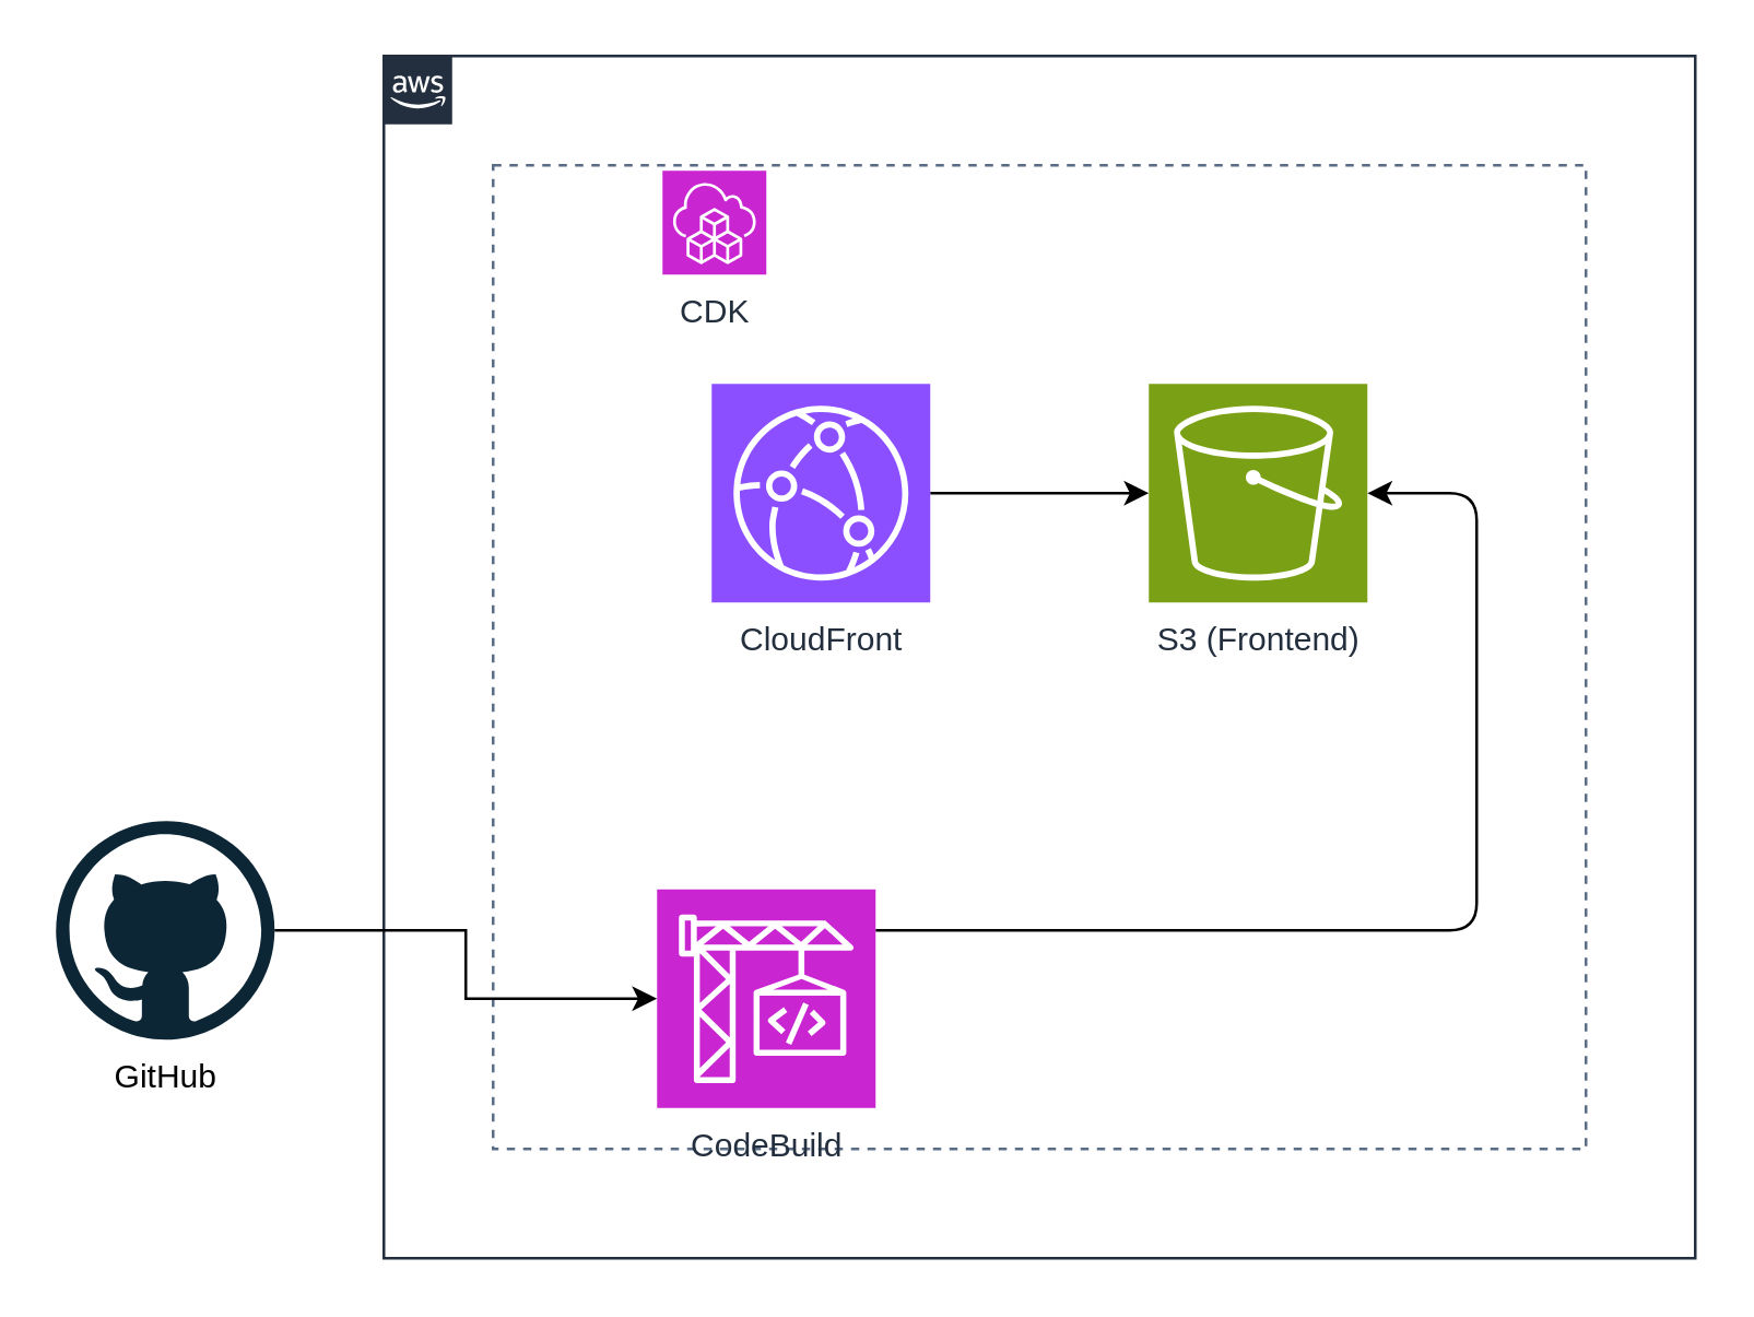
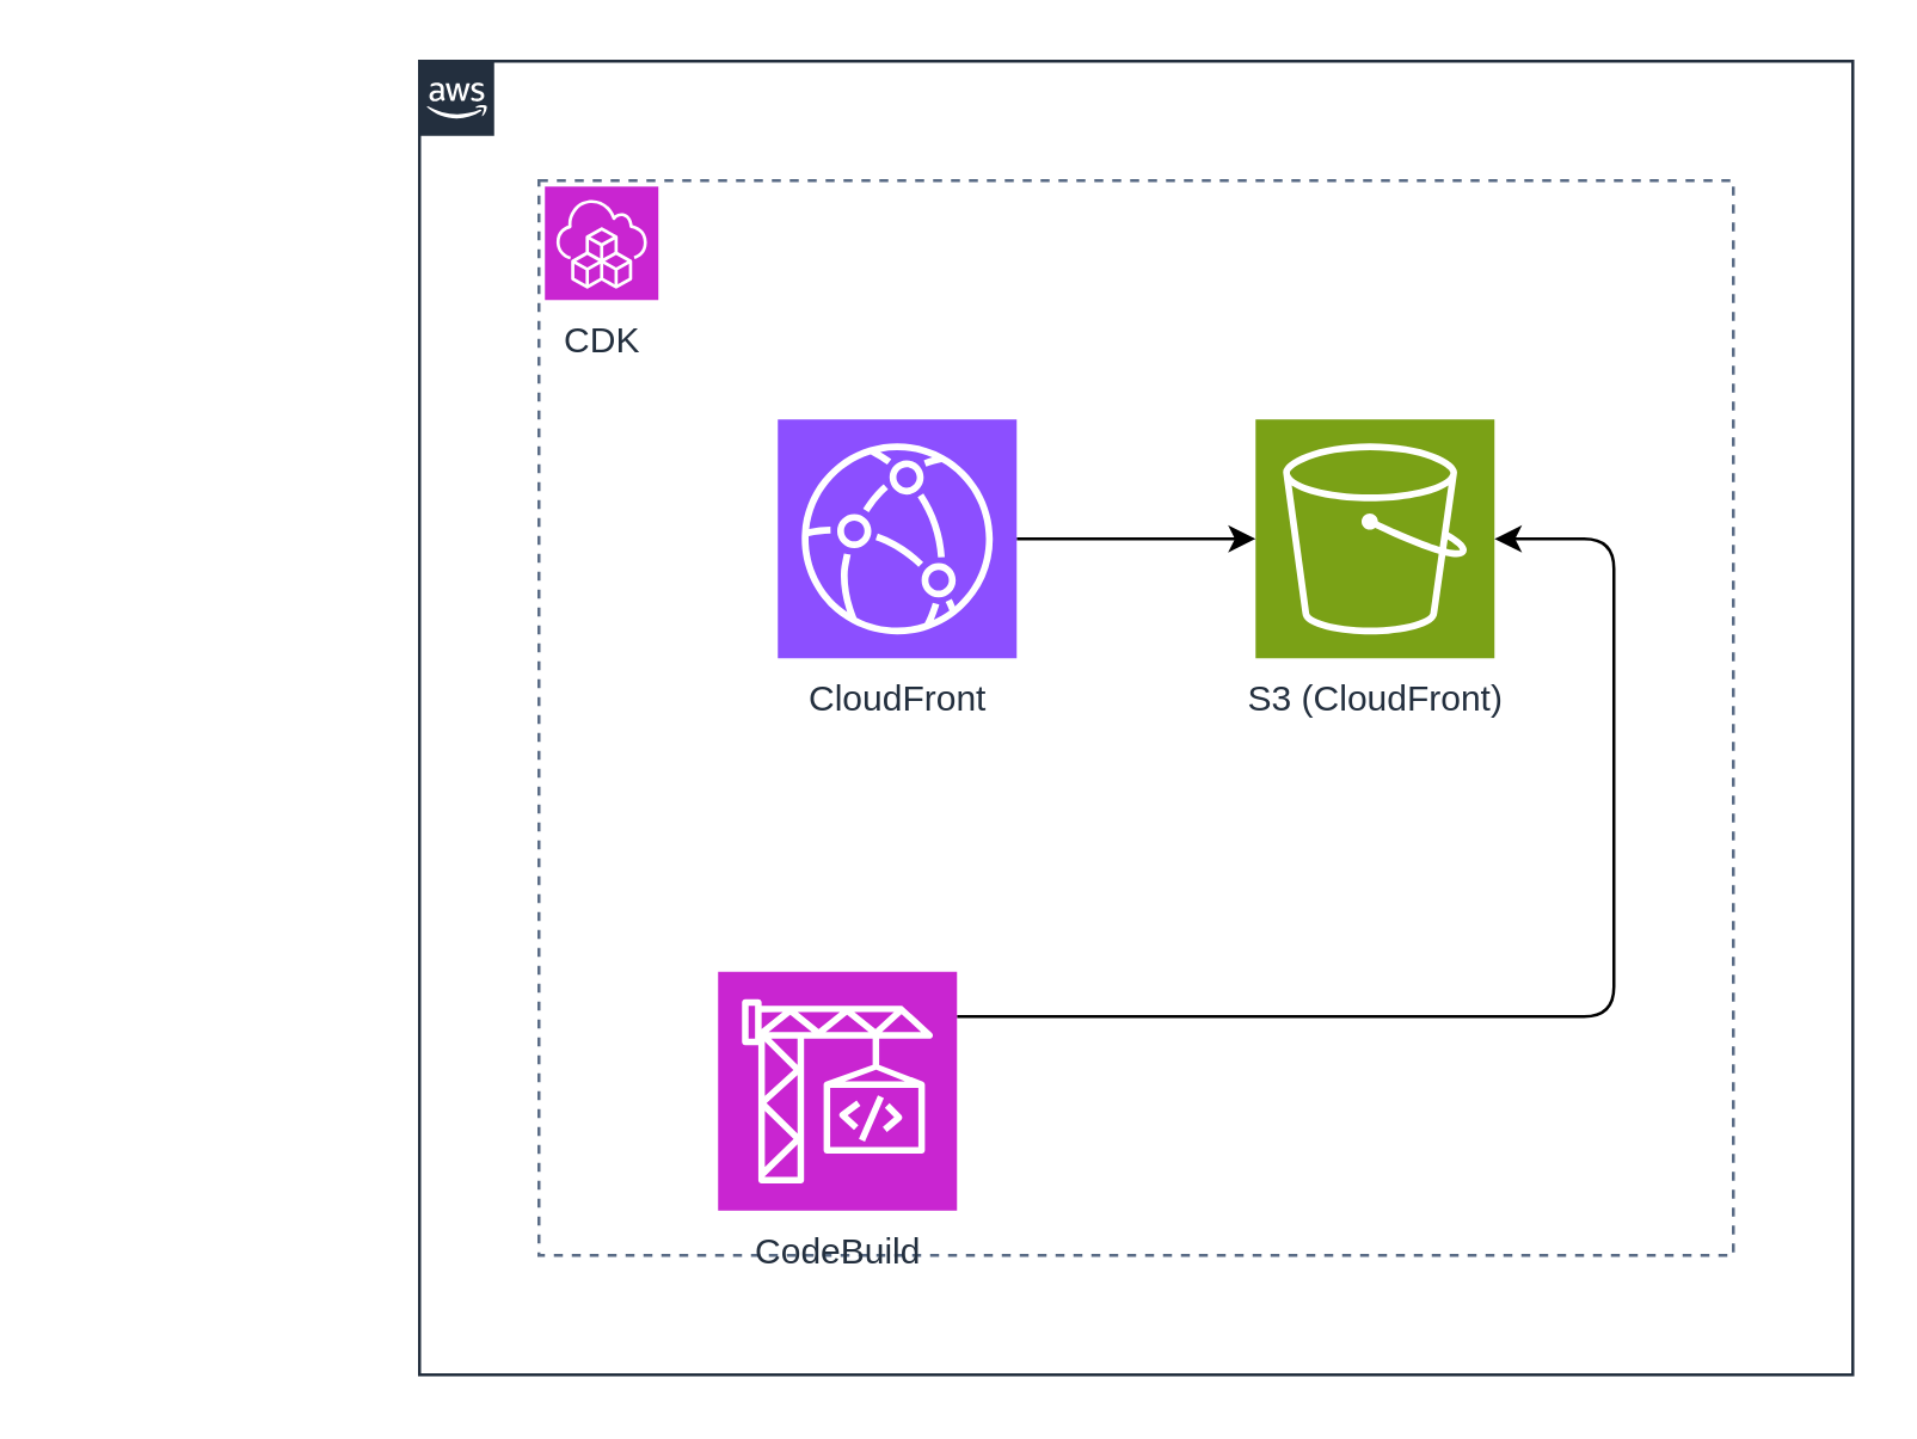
  <mxCell id="0" />
  <mxCell id="1" parent="0" />
  <mxCell id="2" value="" style="points=[[0,0],[0.25,0],[0.5,0],[0.75,0],[1,0],[1,0.25],[1,0.5],[1,0.75],[1,1],[0.75,1],[0.5,1],[0.25,1],[0,1],[0,0.75],[0,0.5],[0,0.25]];outlineConnect=0;gradientColor=none;html=1;whiteSpace=wrap;fontSize=12;fontStyle=0;container=1;pointerEvents=0;collapsible=0;recursiveResize=0;shape=mxgraph.aws4.group;grIcon=mxgraph.aws4.group_aws_cloud_alt;strokeColor=#232F3E;fillColor=none;verticalAlign=top;align=left;spacingLeft=30;fontColor=#232F3E;dashed=0;" vertex="1" parent="1"><mxGeometry x="140" y="20" width="480" height="440" as="geometry" /></mxCell>
  <mxCell id="3" value="" style="fillColor=none;strokeColor=#5A6C86;dashed=1;verticalAlign=top;fontStyle=0;fontColor=#5A6C86;whiteSpace=wrap;html=1;" vertex="1" parent="2"><mxGeometry x="40" y="40" width="400" height="360" as="geometry" /></mxCell>
  <mxCell id="4" style="edgeStyle=orthogonalEdgeStyle;rounded=0;orthogonalLoop=1;jettySize=auto;html=1;" edge="1" parent="2" source="5" target="6"><mxGeometry relative="1" as="geometry" /></mxCell>
  <mxCell id="5" value="CloudFront" style="sketch=0;points=[[0,0,0],[0.25,0,0],[0.5,0,0],[0.75,0,0],[1,0,0],[0,1,0],[0.25,1,0],[0.5,1,0],[0.75,1,0],[1,1,0],[0,0.25,0],[0,0.5,0],[0,0.75,0],[1,0.25,0],[1,0.5,0],[1,0.75,0]];outlineConnect=0;fontColor=#232F3E;fillColor=#8C4FFF;strokeColor=#ffffff;dashed=0;verticalLabelPosition=bottom;verticalAlign=top;align=center;html=1;fontSize=12;fontStyle=0;aspect=fixed;shape=mxgraph.aws4.resourceIcon;resIcon=mxgraph.aws4.cloudfront;" vertex="1" parent="2"><mxGeometry x="120" y="120" width="80" height="80" as="geometry" /></mxCell>
- <mxCell id="6" value="S3 (Frontend)" style="sketch=0;points=[[0,0,0],[0.25,0,0],[0.5,0,0],[0.75,0,0],[1,0,0],[0,1,0],[0.25,1,0],[0.5,1,0],[0.75,1,0],[1,1,0],[0,0.25,0],[0,0.5,0],[0,0.75,0],[1,0.25,0],[1,0.5,0],[1,0.75,0]];outlineConnect=0;fontColor=#232F3E;fillColor=#7AA116;strokeColor=#ffffff;dashed=0;verticalLabelPosition=bottom;verticalAlign=top;align=center;html=1;fontSize=12;fontStyle=0;aspect=fixed;shape=mxgraph.aws4.resourceIcon;resIcon=mxgraph.aws4.s3;" vertex="1" parent="2"><mxGeometry x="280" y="120" width="80" height="80" as="geometry" /></mxCell>
- <mxCell id="7" value="CDK" style="sketch=0;points=[[0,0,0],[0.25,0,0],[0.5,0,0],[0.75,0,0],[1,0,0],[0,1,0],[0.25,1,0],[0.5,1,0],[0.75,1,0],[1,1,0],[0,0.25,0],[0,0.5,0],[0,0.75,0],[1,0.25,0],[1,0.5,0],[1,0.75,0]];outlineConnect=0;fontColor=#232F3E;fillColor=#C925D1;strokeColor=#ffffff;dashed=0;verticalLabelPosition=bottom;verticalAlign=top;align=center;html=1;fontSize=12;fontStyle=0;aspect=fixed;shape=mxgraph.aws4.resourceIcon;resIcon=mxgraph.aws4.cloud_development_kit;" vertex="1" parent="2"><mxGeometry x="102" y="42" width="38" height="38" as="geometry" /></mxCell>
+ <mxCell id="6" value="S3 (CloudFront)" style="sketch=0;points=[[0,0,0],[0.25,0,0],[0.5,0,0],[0.75,0,0],[1,0,0],[0,1,0],[0.25,1,0],[0.5,1,0],[0.75,1,0],[1,1,0],[0,0.25,0],[0,0.5,0],[0,0.75,0],[1,0.25,0],[1,0.5,0],[1,0.75,0]];outlineConnect=0;fontColor=#232F3E;fillColor=#7AA116;strokeColor=#ffffff;dashed=0;verticalLabelPosition=bottom;verticalAlign=top;align=center;html=1;fontSize=12;fontStyle=0;aspect=fixed;shape=mxgraph.aws4.resourceIcon;resIcon=mxgraph.aws4.s3;" vertex="1" parent="2"><mxGeometry x="280" y="120" width="80" height="80" as="geometry" /></mxCell>
+ <mxCell id="7" value="CDK" style="sketch=0;points=[[0,0,0],[0.25,0,0],[0.5,0,0],[0.75,0,0],[1,0,0],[0,1,0],[0.25,1,0],[0.5,1,0],[0.75,1,0],[1,1,0],[0,0.25,0],[0,0.5,0],[0,0.75,0],[1,0.25,0],[1,0.5,0],[1,0.75,0]];outlineConnect=0;fontColor=#232F3E;fillColor=#C925D1;strokeColor=#ffffff;dashed=0;verticalLabelPosition=bottom;verticalAlign=top;align=center;html=1;fontSize=12;fontStyle=0;aspect=fixed;shape=mxgraph.aws4.resourceIcon;resIcon=mxgraph.aws4.cloud_development_kit;" vertex="1" parent="2"><mxGeometry x="42" y="42" width="38" height="38" as="geometry" /></mxCell>
  <mxCell id="8" style="edgeStyle=orthogonalEdgeStyle;rounded=1;orthogonalLoop=1;jettySize=auto;html=1;curved=0;" edge="1" parent="2" source="9" target="6"><mxGeometry relative="1" as="geometry"><Array as="points"><mxPoint x="400" y="320" /><mxPoint x="400" y="160" /></Array></mxGeometry></mxCell>
  <mxCell id="9" value="CodeBuild" style="sketch=0;points=[[0,0,0],[0.25,0,0],[0.5,0,0],[0.75,0,0],[1,0,0],[0,1,0],[0.25,1,0],[0.5,1,0],[0.75,1,0],[1,1,0],[0,0.25,0],[0,0.5,0],[0,0.75,0],[1,0.25,0],[1,0.5,0],[1,0.75,0]];outlineConnect=0;fontColor=#232F3E;fillColor=#C925D1;strokeColor=#ffffff;dashed=0;verticalLabelPosition=bottom;verticalAlign=top;align=center;html=1;fontSize=12;fontStyle=0;aspect=fixed;shape=mxgraph.aws4.resourceIcon;resIcon=mxgraph.aws4.codebuild;" vertex="1" parent="2"><mxGeometry x="100" y="305" width="80" height="80" as="geometry" /></mxCell>
- <mxCell id="10" style="edgeStyle=orthogonalEdgeStyle;rounded=0;orthogonalLoop=1;jettySize=auto;html=1;" edge="1" parent="1" source="11" target="9"><mxGeometry relative="1" as="geometry" /></mxCell>
- <mxCell id="11" value="GitHub" style="dashed=0;outlineConnect=0;html=1;align=center;labelPosition=center;verticalLabelPosition=bottom;verticalAlign=top;shape=mxgraph.weblogos.github" vertex="1" parent="1"><mxGeometry x="20" y="300" width="80" height="80" as="geometry" /></mxCell>
